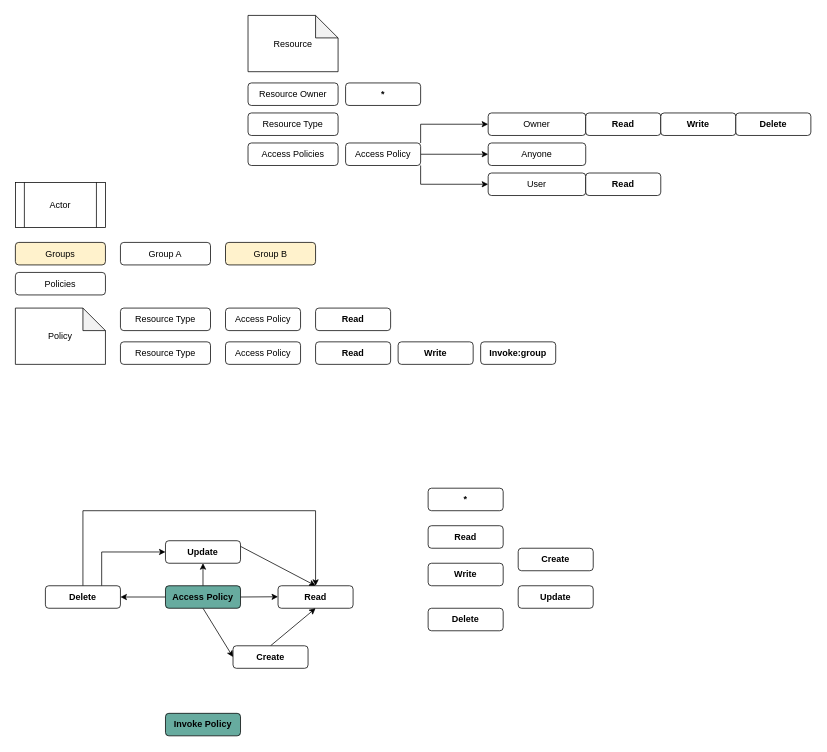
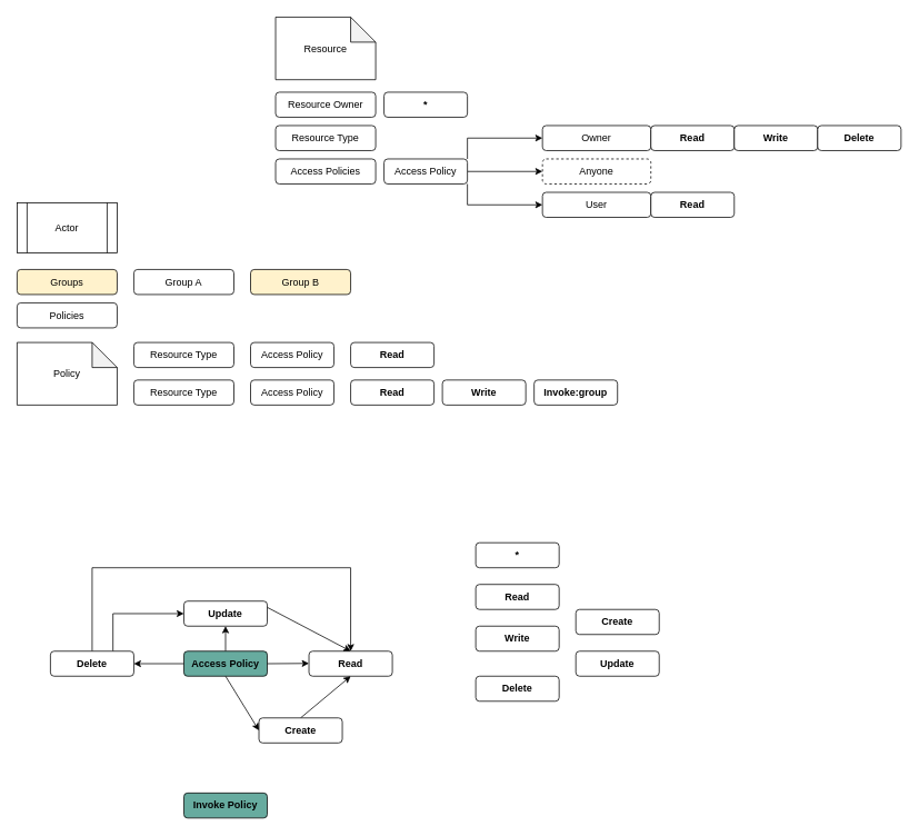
  <mxCell id="0" />
  <mxCell id="1" parent="0" />
  <mxCell id="2" value="Resource Type" style="rounded=1;whiteSpace=wrap;html=1;" vertex="1" parent="1"><mxGeometry x="330" y="150" width="120" height="30" as="geometry" /></mxCell>
  <mxCell id="3" value="Resource" style="shape=note;whiteSpace=wrap;html=1;backgroundOutline=1;darkOpacity=0.05;" vertex="1" parent="1"><mxGeometry x="330" y="20" width="120" height="75" as="geometry" /></mxCell>
  <mxCell id="4" value="&lt;b&gt;Create&lt;/b&gt;" style="rounded=1;whiteSpace=wrap;html=1;" vertex="1" parent="1"><mxGeometry x="690" y="730" width="100" height="30" as="geometry" /></mxCell>
  <mxCell id="5" value="&lt;b&gt;Update&lt;/b&gt;" style="rounded=1;whiteSpace=wrap;html=1;" vertex="1" parent="1"><mxGeometry x="690" y="780" width="100" height="30" as="geometry" /></mxCell>
  <mxCell id="6" value="&lt;b&gt;Read&lt;/b&gt;" style="rounded=1;whiteSpace=wrap;html=1;" vertex="1" parent="1"><mxGeometry x="420" y="410" width="100" height="30" as="geometry" /></mxCell>
  <mxCell id="7" style="edgeStyle=none;rounded=0;orthogonalLoop=1;jettySize=auto;html=1;exitX=1;exitY=0.5;exitDx=0;exitDy=0;" edge="1" parent="1" source="11"><mxGeometry relative="1" as="geometry"><mxPoint x="370" y="794.667" as="targetPoint" /></mxGeometry></mxCell>
  <mxCell id="8" style="edgeStyle=none;rounded=0;orthogonalLoop=1;jettySize=auto;html=1;exitX=0.5;exitY=1;exitDx=0;exitDy=0;entryX=0;entryY=0.5;entryDx=0;entryDy=0;" edge="1" parent="1" source="11" target="14"><mxGeometry relative="1" as="geometry"><mxPoint x="300" y="850" as="targetPoint" /></mxGeometry></mxCell>
  <mxCell id="9" style="edgeStyle=none;rounded=0;orthogonalLoop=1;jettySize=auto;html=1;exitX=0.5;exitY=0;exitDx=0;exitDy=0;entryX=0.5;entryY=1;entryDx=0;entryDy=0;" edge="1" parent="1" source="11" target="16"><mxGeometry relative="1" as="geometry" /></mxCell>
  <mxCell id="10" style="edgeStyle=none;rounded=0;orthogonalLoop=1;jettySize=auto;html=1;exitX=0;exitY=0.5;exitDx=0;exitDy=0;entryX=1;entryY=0.5;entryDx=0;entryDy=0;" edge="1" parent="1" source="11" target="19"><mxGeometry relative="1" as="geometry" /></mxCell>
  <mxCell id="11" value="&lt;b&gt;Access Policy&lt;/b&gt;" style="rounded=1;whiteSpace=wrap;html=1;fillColor=#67AB9F;" vertex="1" parent="1"><mxGeometry x="220" y="780" width="100" height="30" as="geometry" /></mxCell>
  <mxCell id="12" value="&lt;b&gt;Read&lt;/b&gt;" style="rounded=1;whiteSpace=wrap;html=1;" vertex="1" parent="1"><mxGeometry x="370" y="780" width="100" height="30" as="geometry" /></mxCell>
  <mxCell id="13" style="edgeStyle=none;rounded=0;orthogonalLoop=1;jettySize=auto;html=1;exitX=0.5;exitY=0;exitDx=0;exitDy=0;entryX=0.5;entryY=1;entryDx=0;entryDy=0;" edge="1" parent="1" source="14" target="12"><mxGeometry relative="1" as="geometry" /></mxCell>
  <mxCell id="14" value="&lt;b&gt;Create&lt;/b&gt;" style="rounded=1;whiteSpace=wrap;html=1;" vertex="1" parent="1"><mxGeometry x="310" y="860" width="100" height="30" as="geometry" /></mxCell>
  <mxCell id="15" style="edgeStyle=none;rounded=0;orthogonalLoop=1;jettySize=auto;html=1;exitX=1;exitY=0.25;exitDx=0;exitDy=0;entryX=0.5;entryY=0;entryDx=0;entryDy=0;" edge="1" parent="1" source="16" target="12"><mxGeometry relative="1" as="geometry" /></mxCell>
  <mxCell id="16" value="&lt;b&gt;Update&lt;/b&gt;" style="rounded=1;whiteSpace=wrap;html=1;" vertex="1" parent="1"><mxGeometry x="220" y="720" width="100" height="30" as="geometry" /></mxCell>
  <mxCell id="17" style="edgeStyle=orthogonalEdgeStyle;rounded=0;orthogonalLoop=1;jettySize=auto;html=1;exitX=0.5;exitY=0;exitDx=0;exitDy=0;entryX=0.5;entryY=0;entryDx=0;entryDy=0;" edge="1" parent="1" source="19" target="12"><mxGeometry relative="1" as="geometry"><Array as="points"><mxPoint x="110" y="680" /><mxPoint x="420" y="680" /></Array></mxGeometry></mxCell>
  <mxCell id="18" style="edgeStyle=orthogonalEdgeStyle;rounded=0;orthogonalLoop=1;jettySize=auto;html=1;exitX=0.75;exitY=0;exitDx=0;exitDy=0;entryX=0;entryY=0.5;entryDx=0;entryDy=0;" edge="1" parent="1" source="19" target="16"><mxGeometry relative="1" as="geometry" /></mxCell>
  <mxCell id="19" value="&lt;b&gt;Delete&lt;/b&gt;" style="rounded=1;whiteSpace=wrap;html=1;" vertex="1" parent="1"><mxGeometry x="60" y="780" width="100" height="30" as="geometry" /></mxCell>
  <mxCell id="20" value="&lt;b&gt;Delete&lt;/b&gt;" style="rounded=1;whiteSpace=wrap;html=1;" vertex="1" parent="1"><mxGeometry x="570" y="810" width="100" height="30" as="geometry" /></mxCell>
  <mxCell id="21" value="&lt;b&gt;Write&lt;/b&gt;" style="rounded=1;whiteSpace=wrap;html=1;" vertex="1" parent="1"><mxGeometry x="570" y="750" width="100" height="30" as="geometry" /></mxCell>
  <mxCell id="22" style="edgeStyle=orthogonalEdgeStyle;rounded=0;orthogonalLoop=1;jettySize=auto;html=1;exitX=1;exitY=0;exitDx=0;exitDy=0;entryX=0;entryY=0.5;entryDx=0;entryDy=0;" edge="1" parent="1" source="25" target="26"><mxGeometry relative="1" as="geometry" /></mxCell>
  <mxCell id="23" style="edgeStyle=orthogonalEdgeStyle;rounded=0;orthogonalLoop=1;jettySize=auto;html=1;exitX=1;exitY=1;exitDx=0;exitDy=0;entryX=0;entryY=0.5;entryDx=0;entryDy=0;" edge="1" parent="1" source="25" target="28"><mxGeometry relative="1" as="geometry" /></mxCell>
  <mxCell id="24" style="edgeStyle=orthogonalEdgeStyle;rounded=0;orthogonalLoop=1;jettySize=auto;html=1;exitX=1;exitY=0.5;exitDx=0;exitDy=0;entryX=0;entryY=0.5;entryDx=0;entryDy=0;" edge="1" parent="1" source="25" target="27"><mxGeometry relative="1" as="geometry" /></mxCell>
  <mxCell id="25" value="Access Policy" style="rounded=1;whiteSpace=wrap;html=1;" vertex="1" parent="1"><mxGeometry x="460" y="190" width="100" height="30" as="geometry" /></mxCell>
  <mxCell id="26" value="Owner" style="rounded=1;whiteSpace=wrap;html=1;" vertex="1" parent="1"><mxGeometry x="650" y="150" width="130" height="30" as="geometry" /></mxCell>
- <mxCell id="27" value="Anyone" style="rounded=1;whiteSpace=wrap;html=1;" vertex="1" parent="1"><mxGeometry x="650" y="190" width="130" height="30" as="geometry" /></mxCell>
+ <mxCell id="27" value="Anyone" style="rounded=1;whiteSpace=wrap;html=1;dashed=1;" vertex="1" parent="1"><mxGeometry x="650" y="190" width="130" height="30" as="geometry" /></mxCell>
  <mxCell id="28" value="User" style="rounded=1;whiteSpace=wrap;html=1;" vertex="1" parent="1"><mxGeometry x="650" y="230" width="130" height="30" as="geometry" /></mxCell>
  <mxCell id="29" value="Actor" style="shape=process;whiteSpace=wrap;html=1;backgroundOutline=1;" vertex="1" parent="1"><mxGeometry x="20" y="242.5" width="120" height="60" as="geometry" /></mxCell>
  <mxCell id="30" value="Access Policies" style="rounded=1;whiteSpace=wrap;html=1;" vertex="1" parent="1"><mxGeometry x="330" y="190" width="120" height="30" as="geometry" /></mxCell>
  <mxCell id="31" value="Policy" style="shape=note;whiteSpace=wrap;html=1;backgroundOutline=1;darkOpacity=0.05;" vertex="1" parent="1"><mxGeometry x="20" y="410" width="120" height="75" as="geometry" /></mxCell>
  <mxCell id="32" value="Resource Owner" style="rounded=1;whiteSpace=wrap;html=1;" vertex="1" parent="1"><mxGeometry x="330" y="110" width="120" height="30" as="geometry" /></mxCell>
  <mxCell id="33" value="&lt;b&gt;Read&lt;/b&gt;" style="rounded=1;whiteSpace=wrap;html=1;" vertex="1" parent="1"><mxGeometry x="780" y="150" width="100" height="30" as="geometry" /></mxCell>
  <mxCell id="34" value="&lt;b&gt;Write&lt;/b&gt;" style="rounded=1;whiteSpace=wrap;html=1;" vertex="1" parent="1"><mxGeometry x="880" y="150" width="100" height="30" as="geometry" /></mxCell>
  <mxCell id="35" value="&lt;b&gt;Delete&lt;/b&gt;" style="rounded=1;whiteSpace=wrap;html=1;" vertex="1" parent="1"><mxGeometry x="980" y="150" width="100" height="30" as="geometry" /></mxCell>
  <mxCell id="36" value="&lt;b&gt;Invoke Policy&lt;/b&gt;" style="rounded=1;whiteSpace=wrap;html=1;fillColor=#67AB9F;" vertex="1" parent="1"><mxGeometry x="220" y="950" width="100" height="30" as="geometry" /></mxCell>
  <mxCell id="37" value="&lt;b&gt;Read&lt;/b&gt;" style="rounded=1;whiteSpace=wrap;html=1;" vertex="1" parent="1"><mxGeometry x="780" y="230" width="100" height="30" as="geometry" /></mxCell>
  <mxCell id="38" value="Groups" style="rounded=1;whiteSpace=wrap;html=1;fillColor=#fff2cc;" vertex="1" parent="1"><mxGeometry x="20" y="322.5" width="120" height="30" as="geometry" /></mxCell>
  <mxCell id="39" value="Policies" style="rounded=1;whiteSpace=wrap;html=1;" vertex="1" parent="1"><mxGeometry x="20" y="362.5" width="120" height="30" as="geometry" /></mxCell>
  <mxCell id="40" value="Resource Type" style="rounded=1;whiteSpace=wrap;html=1;" vertex="1" parent="1"><mxGeometry x="160" y="410" width="120" height="30" as="geometry" /></mxCell>
  <mxCell id="41" value="Access Policy" style="rounded=1;whiteSpace=wrap;html=1;" vertex="1" parent="1"><mxGeometry x="300" y="410" width="100" height="30" as="geometry" /></mxCell>
  <mxCell id="42" value="&lt;b&gt;Read&lt;/b&gt;" style="rounded=1;whiteSpace=wrap;html=1;" vertex="1" parent="1"><mxGeometry x="420" y="455" width="100" height="30" as="geometry" /></mxCell>
  <mxCell id="43" value="Resource Type" style="rounded=1;whiteSpace=wrap;html=1;" vertex="1" parent="1"><mxGeometry x="160" y="455" width="120" height="30" as="geometry" /></mxCell>
  <mxCell id="44" value="Access Policy" style="rounded=1;whiteSpace=wrap;html=1;" vertex="1" parent="1"><mxGeometry x="300" y="455" width="100" height="30" as="geometry" /></mxCell>
  <mxCell id="45" value="&lt;b&gt;Read&lt;/b&gt;" style="rounded=1;whiteSpace=wrap;html=1;" vertex="1" parent="1"><mxGeometry x="570" y="700" width="100" height="30" as="geometry" /></mxCell>
  <mxCell id="46" value="&lt;b&gt;Write&lt;/b&gt;" style="rounded=1;whiteSpace=wrap;html=1;" vertex="1" parent="1"><mxGeometry x="530" y="455" width="100" height="30" as="geometry" /></mxCell>
  <mxCell id="47" value="&lt;b&gt;Invoke:group&lt;/b&gt;" style="rounded=1;whiteSpace=wrap;html=1;" vertex="1" parent="1"><mxGeometry x="640" y="455" width="100" height="30" as="geometry" /></mxCell>
  <mxCell id="48" value="Group A" style="rounded=1;whiteSpace=wrap;html=1;" vertex="1" parent="1"><mxGeometry x="160" y="322.5" width="120" height="30" as="geometry" /></mxCell>
  <mxCell id="49" value="&lt;b&gt;*&lt;/b&gt;" style="rounded=1;whiteSpace=wrap;html=1;" vertex="1" parent="1"><mxGeometry x="570" y="650" width="100" height="30" as="geometry" /></mxCell>
  <mxCell id="50" value="&lt;b&gt;*&lt;/b&gt;" style="rounded=1;whiteSpace=wrap;html=1;" vertex="1" parent="1"><mxGeometry x="460" y="110" width="100" height="30" as="geometry" /></mxCell>
  <mxCell id="51" value="Group B" style="rounded=1;whiteSpace=wrap;html=1;fillColor=#fff2cc;" vertex="1" parent="1"><mxGeometry x="300" y="322.5" width="120" height="30" as="geometry" /></mxCell>
